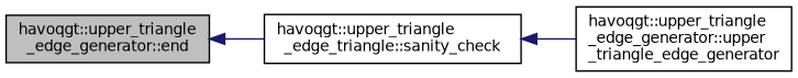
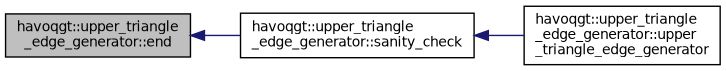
  digraph {
    rankdir=LR
    node [color=black fillcolor=white fontname=Helvetica fontsize=10 shape=record style=filled]
    edge [color=midnightblue dir=back fontname=Helvetica fontsize=10 labelfontname=Helvetica labelfontsize=10 style=solid]
    n1 [fillcolor=grey75 fontcolor=black height=0.2 label="havoqgt::upper_triangle\l_edge_generator::end" width=0.4]
-   n2 [height=0.2 label="havoqgt::upper_triangle\l_edge_triangle::sanity_check" width=0.4]
+   n2 [height=0.2 label="havoqgt::upper_triangle\l_edge_generator::sanity_check" width=0.4]
    n3 [height=0.2 label="havoqgt::upper_triangle\l_edge_generator::upper\l_triangle_edge_generator" width=0.4]
    n1 -> n2
    n2 -> n3
  }
